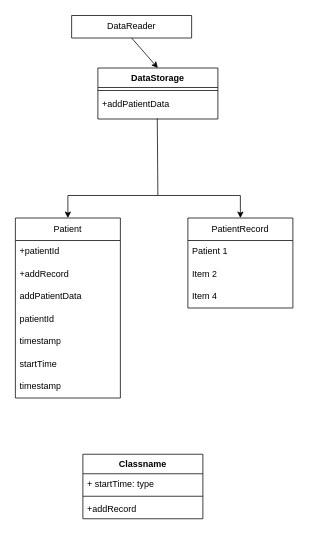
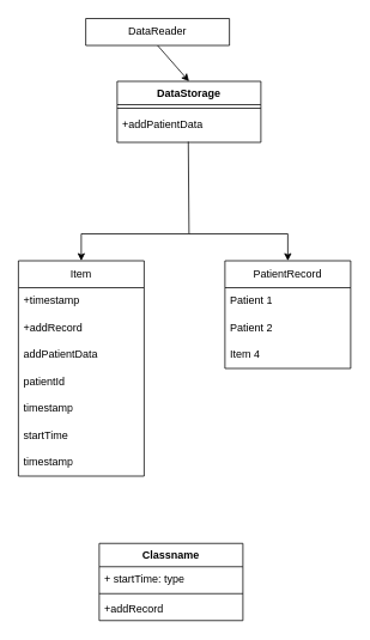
  <mxCell id="0" />
  <mxCell id="1" parent="0" />
  <mxCell id="2" value="&lt;font style=&quot;vertical-align: inherit;&quot;&gt;&lt;font style=&quot;vertical-align: inherit;&quot;&gt;DataReader&lt;/font&gt;&lt;/font&gt;" style="swimlane;fontStyle=0;childLayout=stackLayout;horizontal=1;startSize=30;horizontalStack=0;resizeParent=1;resizeParentMax=0;resizeLast=0;collapsible=1;marginBottom=0;whiteSpace=wrap;html=1;" vertex="1" parent="1"><mxGeometry x="95" y="20" width="160" height="30" as="geometry" /></mxCell>
  <mxCell id="3" value="" style="endArrow=classic;html=1;rounded=0;exitX=0.5;exitY=1;exitDx=0;exitDy=0;" edge="1" parent="1" source="2"><mxGeometry width="50" height="50" relative="1" as="geometry"><mxPoint x="180" y="350" as="sourcePoint" /><mxPoint x="210" y="90" as="targetPoint" /></mxGeometry></mxCell>
- <mxCell id="4" value="&lt;font style=&quot;vertical-align: inherit;&quot;&gt;&lt;font style=&quot;vertical-align: inherit;&quot;&gt;Patient&lt;/font&gt;&lt;/font&gt;" style="swimlane;fontStyle=0;childLayout=stackLayout;horizontal=1;startSize=30;horizontalStack=0;resizeParent=1;resizeParentMax=0;resizeLast=0;collapsible=1;marginBottom=0;whiteSpace=wrap;html=1;" vertex="1" parent="1"><mxGeometry x="20" y="290" width="140" height="240" as="geometry" /></mxCell>
- <mxCell id="5" value="&lt;font style=&quot;vertical-align: inherit;&quot;&gt;&lt;font style=&quot;vertical-align: inherit;&quot;&gt;+patientId&lt;/font&gt;&lt;/font&gt;" style="text;strokeColor=none;fillColor=none;align=left;verticalAlign=middle;spacingLeft=4;spacingRight=4;overflow=hidden;points=[[0,0.5],[1,0.5]];portConstraint=eastwest;rotatable=0;whiteSpace=wrap;html=1;" vertex="1" parent="4"><mxGeometry y="30" width="140" height="30" as="geometry" /></mxCell>
+ <mxCell id="4" value="&lt;font style=&quot;vertical-align: inherit;&quot;&gt;&lt;font style=&quot;vertical-align: inherit;&quot;&gt;Item&lt;/font&gt;&lt;/font&gt;" style="swimlane;fontStyle=0;childLayout=stackLayout;horizontal=1;startSize=30;horizontalStack=0;resizeParent=1;resizeParentMax=0;resizeLast=0;collapsible=1;marginBottom=0;whiteSpace=wrap;html=1;" vertex="1" parent="1"><mxGeometry x="20" y="290" width="140" height="240" as="geometry" /></mxCell>
+ <mxCell id="5" value="&lt;font style=&quot;vertical-align: inherit;&quot;&gt;&lt;font style=&quot;vertical-align: inherit;&quot;&gt;+timestamp&lt;/font&gt;&lt;/font&gt;" style="text;strokeColor=none;fillColor=none;align=left;verticalAlign=middle;spacingLeft=4;spacingRight=4;overflow=hidden;points=[[0,0.5],[1,0.5]];portConstraint=eastwest;rotatable=0;whiteSpace=wrap;html=1;" vertex="1" parent="4"><mxGeometry y="30" width="140" height="30" as="geometry" /></mxCell>
  <mxCell id="6" value="&lt;font style=&quot;vertical-align: inherit;&quot;&gt;&lt;font style=&quot;vertical-align: inherit;&quot;&gt;&lt;font style=&quot;vertical-align: inherit;&quot;&gt;&lt;font style=&quot;vertical-align: inherit;&quot;&gt;+addRecord&lt;/font&gt;&lt;/font&gt;&lt;/font&gt;&lt;/font&gt;" style="text;strokeColor=none;fillColor=none;align=left;verticalAlign=middle;spacingLeft=4;spacingRight=4;overflow=hidden;points=[[0,0.5],[1,0.5]];portConstraint=eastwest;rotatable=0;whiteSpace=wrap;html=1;" vertex="1" parent="4"><mxGeometry y="60" width="140" height="30" as="geometry" /></mxCell>
  <mxCell id="7" value="addPatientData" style="text;strokeColor=none;fillColor=none;align=left;verticalAlign=middle;spacingLeft=4;spacingRight=4;overflow=hidden;points=[[0,0.5],[1,0.5]];portConstraint=eastwest;rotatable=0;whiteSpace=wrap;html=1;" vertex="1" parent="4"><mxGeometry y="90" width="140" height="30" as="geometry" /></mxCell>
  <mxCell id="8" value="&lt;font style=&quot;vertical-align: inherit;&quot;&gt;&lt;font style=&quot;vertical-align: inherit;&quot;&gt;&lt;font style=&quot;vertical-align: inherit;&quot;&gt;&lt;font style=&quot;vertical-align: inherit;&quot;&gt;patientId&lt;/font&gt;&lt;/font&gt;&lt;/font&gt;&lt;/font&gt;" style="text;strokeColor=none;fillColor=none;align=left;verticalAlign=middle;spacingLeft=4;spacingRight=4;overflow=hidden;points=[[0,0.5],[1,0.5]];portConstraint=eastwest;rotatable=0;whiteSpace=wrap;html=1;" vertex="1" parent="4"><mxGeometry y="120" width="140" height="30" as="geometry" /></mxCell>
  <mxCell id="9" value="&lt;font style=&quot;vertical-align: inherit;&quot;&gt;&lt;font style=&quot;vertical-align: inherit;&quot;&gt;&lt;font style=&quot;vertical-align: inherit;&quot;&gt;&lt;font style=&quot;vertical-align: inherit;&quot;&gt;timestamp&lt;/font&gt;&lt;/font&gt;&lt;/font&gt;&lt;/font&gt;" style="text;strokeColor=none;fillColor=none;align=left;verticalAlign=middle;spacingLeft=4;spacingRight=4;overflow=hidden;points=[[0,0.5],[1,0.5]];portConstraint=eastwest;rotatable=0;whiteSpace=wrap;html=1;" vertex="1" parent="4"><mxGeometry y="150" width="140" height="30" as="geometry" /></mxCell>
  <mxCell id="10" value="&lt;font style=&quot;vertical-align: inherit;&quot;&gt;&lt;font style=&quot;vertical-align: inherit;&quot;&gt;&lt;font style=&quot;vertical-align: inherit;&quot;&gt;&lt;font style=&quot;vertical-align: inherit;&quot;&gt;startTime&lt;/font&gt;&lt;/font&gt;&lt;/font&gt;&lt;/font&gt;" style="text;strokeColor=none;fillColor=none;align=left;verticalAlign=middle;spacingLeft=4;spacingRight=4;overflow=hidden;points=[[0,0.5],[1,0.5]];portConstraint=eastwest;rotatable=0;whiteSpace=wrap;html=1;" vertex="1" parent="4"><mxGeometry y="180" width="140" height="30" as="geometry" /></mxCell>
  <mxCell id="11" value="&lt;font style=&quot;vertical-align: inherit;&quot;&gt;&lt;font style=&quot;vertical-align: inherit;&quot;&gt;&lt;font style=&quot;vertical-align: inherit;&quot;&gt;&lt;font style=&quot;vertical-align: inherit;&quot;&gt;timestamp&lt;/font&gt;&lt;/font&gt;&lt;/font&gt;&lt;/font&gt;" style="text;strokeColor=none;fillColor=none;align=left;verticalAlign=middle;spacingLeft=4;spacingRight=4;overflow=hidden;points=[[0,0.5],[1,0.5]];portConstraint=eastwest;rotatable=0;whiteSpace=wrap;html=1;" vertex="1" parent="4"><mxGeometry y="210" width="140" height="30" as="geometry" /></mxCell>
  <mxCell id="12" value="&lt;font style=&quot;vertical-align: inherit;&quot;&gt;&lt;font style=&quot;vertical-align: inherit;&quot;&gt;PatientRecord&lt;/font&gt;&lt;/font&gt;" style="swimlane;fontStyle=0;childLayout=stackLayout;horizontal=1;startSize=30;horizontalStack=0;resizeParent=1;resizeParentMax=0;resizeLast=0;collapsible=1;marginBottom=0;whiteSpace=wrap;html=1;" vertex="1" parent="1"><mxGeometry x="250" y="290" width="140" height="120" as="geometry" /></mxCell>
  <mxCell id="13" value="Patient 1" style="text;strokeColor=none;fillColor=none;align=left;verticalAlign=middle;spacingLeft=4;spacingRight=4;overflow=hidden;points=[[0,0.5],[1,0.5]];portConstraint=eastwest;rotatable=0;whiteSpace=wrap;html=1;" vertex="1" parent="12"><mxGeometry y="30" width="140" height="30" as="geometry" /></mxCell>
- <mxCell id="14" value="Item 2" style="text;strokeColor=none;fillColor=none;align=left;verticalAlign=middle;spacingLeft=4;spacingRight=4;overflow=hidden;points=[[0,0.5],[1,0.5]];portConstraint=eastwest;rotatable=0;whiteSpace=wrap;html=1;" vertex="1" parent="12"><mxGeometry y="60" width="140" height="30" as="geometry" /></mxCell>
+ <mxCell id="14" value="Patient 2" style="text;strokeColor=none;fillColor=none;align=left;verticalAlign=middle;spacingLeft=4;spacingRight=4;overflow=hidden;points=[[0,0.5],[1,0.5]];portConstraint=eastwest;rotatable=0;whiteSpace=wrap;html=1;" vertex="1" parent="12"><mxGeometry y="60" width="140" height="30" as="geometry" /></mxCell>
  <mxCell id="15" value="Item 4" style="text;strokeColor=none;fillColor=none;align=left;verticalAlign=middle;spacingLeft=4;spacingRight=4;overflow=hidden;points=[[0,0.5],[1,0.5]];portConstraint=eastwest;rotatable=0;whiteSpace=wrap;html=1;" vertex="1" parent="12"><mxGeometry y="90" width="140" height="30" as="geometry" /></mxCell>
  <mxCell id="16" value="" style="endArrow=classic;html=1;rounded=0;exitX=0.495;exitY=0.905;exitDx=0;exitDy=0;entryX=0.5;entryY=0;entryDx=0;entryDy=0;exitPerimeter=0;" edge="1" parent="1" source="21" target="4"><mxGeometry width="50" height="50" relative="1" as="geometry"><mxPoint x="210" y="238" as="sourcePoint" /><mxPoint x="230" y="300" as="targetPoint" /><Array as="points"><mxPoint x="210" y="260" /><mxPoint x="90" y="260" /></Array></mxGeometry></mxCell>
  <mxCell id="17" value="" style="endArrow=classic;html=1;rounded=0;entryX=0.5;entryY=0;entryDx=0;entryDy=0;" edge="1" parent="1" target="12"><mxGeometry width="50" height="50" relative="1" as="geometry"><mxPoint x="210" y="260" as="sourcePoint" /><mxPoint x="230" y="300" as="targetPoint" /><Array as="points"><mxPoint x="320" y="260" /></Array></mxGeometry></mxCell>
  <mxCell id="18" value="DataStorage" style="swimlane;fontStyle=1;align=center;verticalAlign=top;childLayout=stackLayout;horizontal=1;startSize=26;horizontalStack=0;resizeParent=1;resizeParentMax=0;resizeLast=0;collapsible=1;marginBottom=0;whiteSpace=wrap;html=1;" vertex="1" parent="1"><mxGeometry x="130" y="90" width="160" height="68" as="geometry" /></mxCell>
  <mxCell id="19" value="" style="line;strokeWidth=1;fillColor=none;align=left;verticalAlign=middle;spacingTop=-1;spacingLeft=3;spacingRight=3;rotatable=0;labelPosition=right;points=[];portConstraint=eastwest;strokeColor=inherit;" vertex="1" parent="18"><mxGeometry y="26" width="160" height="8" as="geometry" /></mxCell>
  <mxCell id="20" value="+addPatientData" style="text;align=left;verticalAlign=top;spacingLeft=4;spacingRight=4;overflow=hidden;rotatable=0;points=[[0,0.5],[1,0.5]];portConstraint=eastwest;rounded=0;shadow=0;html=0;" vertex="1" parent="18"><mxGeometry y="34" width="160" height="26" as="geometry" /></mxCell>
  <mxCell id="21" value="&lt;span style=&quot;color: rgba(0, 0, 0, 0); font-family: monospace; font-size: 0px; text-wrap-mode: nowrap;&quot;&gt;&lt;font style=&quot;vertical-align: inherit;&quot;&gt;&lt;font style=&quot;vertical-align: inherit;&quot;&gt;&lt;font style=&quot;vertical-align: inherit;&quot;&gt;&lt;font style=&quot;vertical-align: inherit;&quot;&gt;&lt;font style=&quot;vertical-align: inherit;&quot;&gt;&lt;font style=&quot;vertical-align: inherit;&quot;&gt;+&lt;/font&gt;&lt;/font&gt;&lt;/font&gt;&lt;/font&gt;&lt;/font&gt;&lt;/font&gt;&lt;/span&gt;" style="text;strokeColor=none;fillColor=none;align=left;verticalAlign=top;spacingLeft=4;spacingRight=4;overflow=hidden;rotatable=0;points=[[0,0.5],[1,0.5]];portConstraint=eastwest;whiteSpace=wrap;html=1;" vertex="1" parent="18"><mxGeometry y="60" width="160" height="8" as="geometry" /></mxCell>
  <mxCell id="22" value="Classname" style="swimlane;fontStyle=1;align=center;verticalAlign=top;childLayout=stackLayout;horizontal=1;startSize=26;horizontalStack=0;resizeParent=1;resizeParentMax=0;resizeLast=0;collapsible=1;marginBottom=0;whiteSpace=wrap;html=1;" vertex="1" parent="1"><mxGeometry x="110" y="605" width="160" height="86" as="geometry" /></mxCell>
  <mxCell id="23" value="+ startTime: type" style="text;strokeColor=none;fillColor=none;align=left;verticalAlign=top;spacingLeft=4;spacingRight=4;overflow=hidden;rotatable=0;points=[[0,0.5],[1,0.5]];portConstraint=eastwest;whiteSpace=wrap;html=1;" vertex="1" parent="22"><mxGeometry y="26" width="160" height="26" as="geometry" /></mxCell>
  <mxCell id="24" value="" style="line;strokeWidth=1;fillColor=none;align=left;verticalAlign=middle;spacingTop=-1;spacingLeft=3;spacingRight=3;rotatable=0;labelPosition=right;points=[];portConstraint=eastwest;strokeColor=inherit;" vertex="1" parent="22"><mxGeometry y="52" width="160" height="8" as="geometry" /></mxCell>
  <mxCell id="25" value="&lt;font style=&quot;vertical-align: inherit;&quot;&gt;&lt;font style=&quot;vertical-align: inherit;&quot;&gt;+addRecord&lt;/font&gt;&lt;/font&gt;" style="text;strokeColor=none;fillColor=none;align=left;verticalAlign=top;spacingLeft=4;spacingRight=4;overflow=hidden;rotatable=0;points=[[0,0.5],[1,0.5]];portConstraint=eastwest;whiteSpace=wrap;html=1;" vertex="1" parent="22"><mxGeometry y="60" width="160" height="26" as="geometry" /></mxCell>
